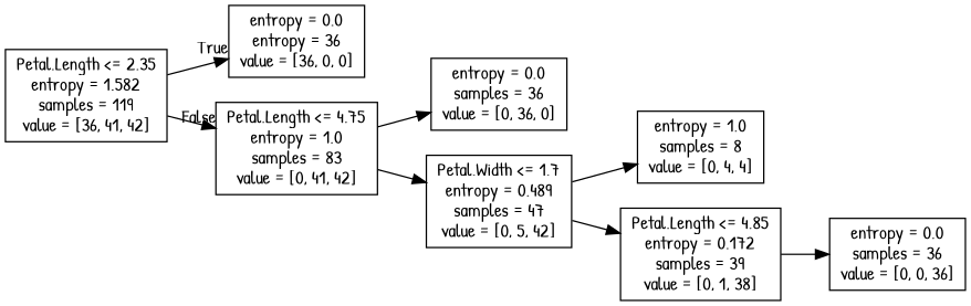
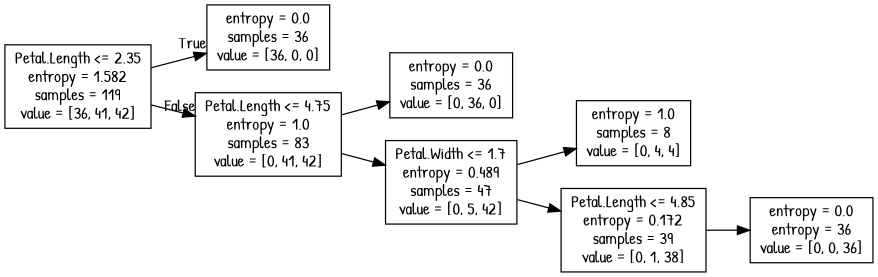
  digraph {
    fontname="Patrick Hand"
    rankdir=LR
    node [fontname="Patrick Hand" shape=box]
    edge [fontname="Patrick Hand"]
    n1 [label="Petal.Length <= 2.35\nentropy = 1.582\nsamples = 119\nvalue = [36, 41, 42]"]
-   n2 [label="entropy = 0.0\nentropy = 36\nvalue = [36, 0, 0]"]
+   n2 [label="entropy = 0.0\nsamples = 36\nvalue = [36, 0, 0]"]
    n3 [label="Petal.Length <= 4.75\nentropy = 1.0\nsamples = 83\nvalue = [0, 41, 42]"]
    n4 [label="entropy = 0.0\nsamples = 36\nvalue = [0, 36, 0]"]
    n5 [label="Petal.Width <= 1.7\nentropy = 0.489\nsamples = 47\nvalue = [0, 5, 42]"]
    n6 [label="entropy = 1.0\nsamples = 8\nvalue = [0, 4, 4]"]
    n7 [label="Petal.Length <= 4.85\nentropy = 0.172\nsamples = 39\nvalue = [0, 1, 38]"]
-   n8 [label="entropy = 0.0\nsamples = 36\nvalue = [0, 0, 36]"]
+   n8 [label="entropy = 0.0\nentropy = 36\nvalue = [0, 0, 36]"]
    n1 -> n2 [headlabel=True labelangle=45 labeldistance=2.5]
    n1 -> n3 [headlabel=False labelangle=-45 labeldistance=2.5]
    n3 -> n4
    n3 -> n5
    n5 -> n6
    n5 -> n7
    n7 -> n8
  }
